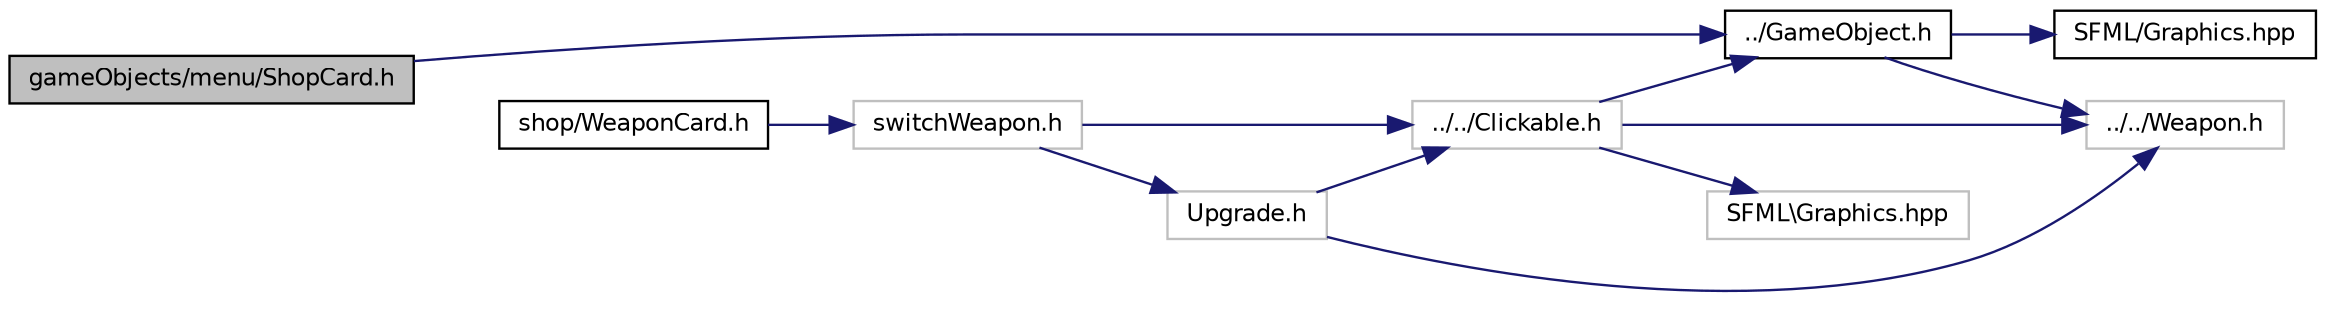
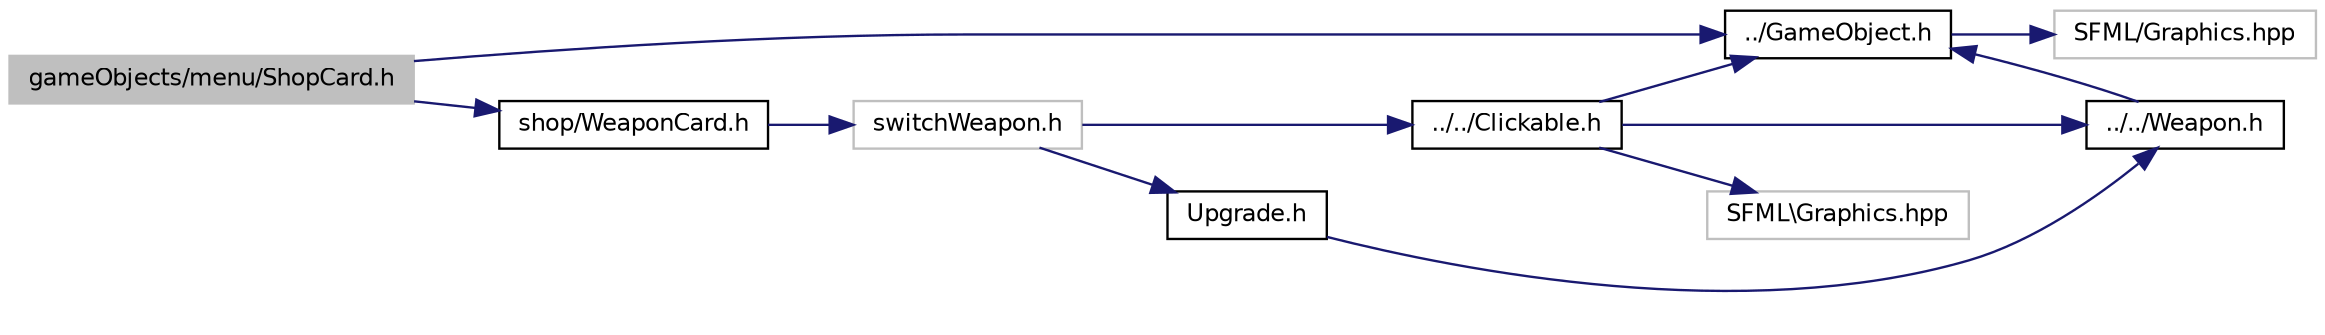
  digraph {
    rankdir=LR
    node [color=black fillcolor=white fontname=Helvetica fontsize=10 shape=record style=filled]
    edge [color=midnightblue fontname=Helvetica fontsize=10 labelfontname=Helvetica labelfontsize=10 style=solid]
-   n1 [fillcolor=grey75 fontcolor=black height=0.2 label="gameObjects/menu/ShopCard.h" width=0.4]
+   n1 [color=grey75 fillcolor=grey75 fontcolor=black height=0.2 label="gameObjects/menu/ShopCard.h" width=0.4]
    n2 [height=0.2 label="../GameObject.h" width=0.4]
    n3 [height=0.2 label="shop/WeaponCard.h" width=0.4]
-   n4 [height=0.2 label="SFML/Graphics.hpp" width=0.4]
+   n4 [color=grey75 height=0.2 label="SFML/Graphics.hpp" width=0.4]
    n5 [color=grey75 height=0.2 label="switchWeapon.h" width=0.4]
-   n6 [color=grey75 height=0.2 label="../../Weapon.h" width=0.4]
-   n7 [color=grey75 height=0.2 label="Upgrade.h" width=0.4]
-   n8 [color=grey75 height=0.2 label="../../Clickable.h" width=0.4]
+   n6 [height=0.2 label="../../Weapon.h" width=0.4]
+   n7 [height=0.2 label="Upgrade.h" width=0.4]
+   n8 [height=0.2 label="../../Clickable.h" width=0.4]
    n9 [color=grey75 height=0.2 label="SFML\\Graphics.hpp" width=0.4]
    n1 -> n2
+   n1 -> n3
    n2 -> n4
    n3 -> n5
    n5 -> n7
    n5 -> n8
-   n2 -> n6
+   n6 -> n2
    n7 -> n6
-   n7 -> n8
    n8 -> n2
    n8 -> n6
    n8 -> n9
  }
